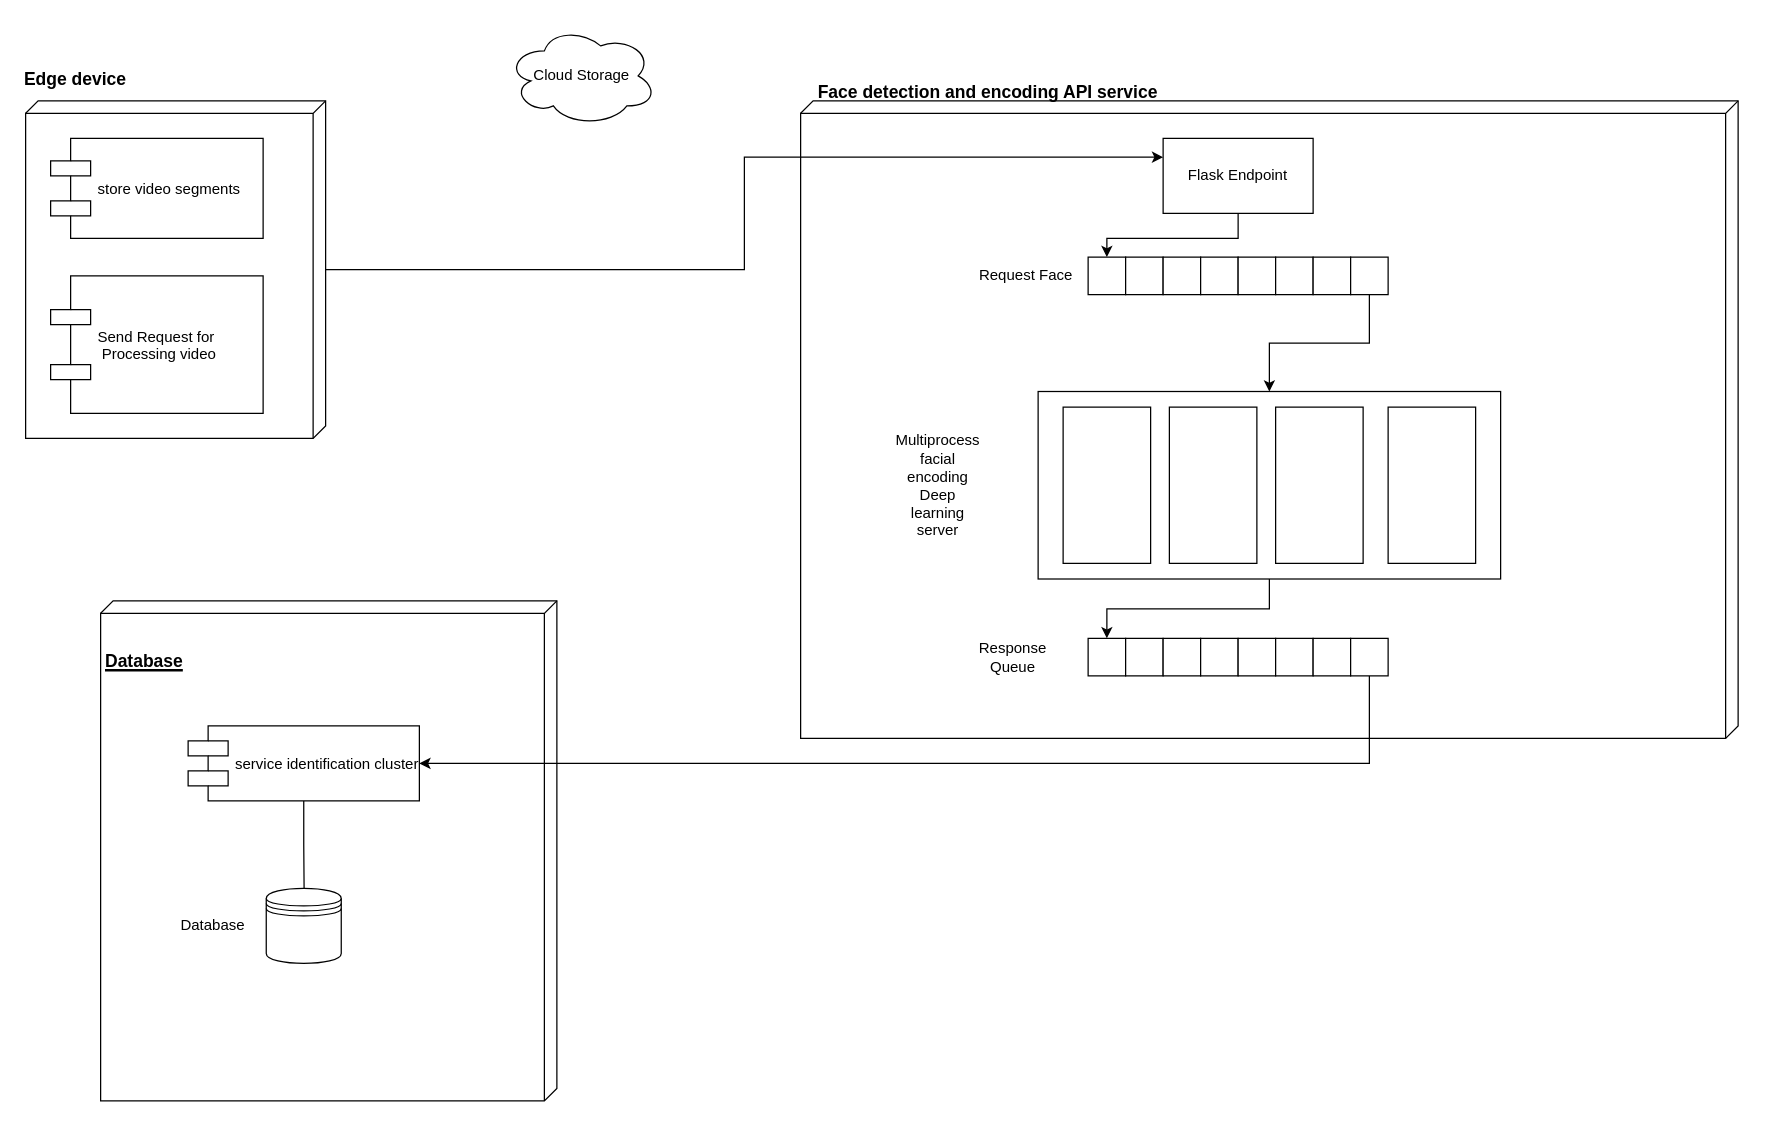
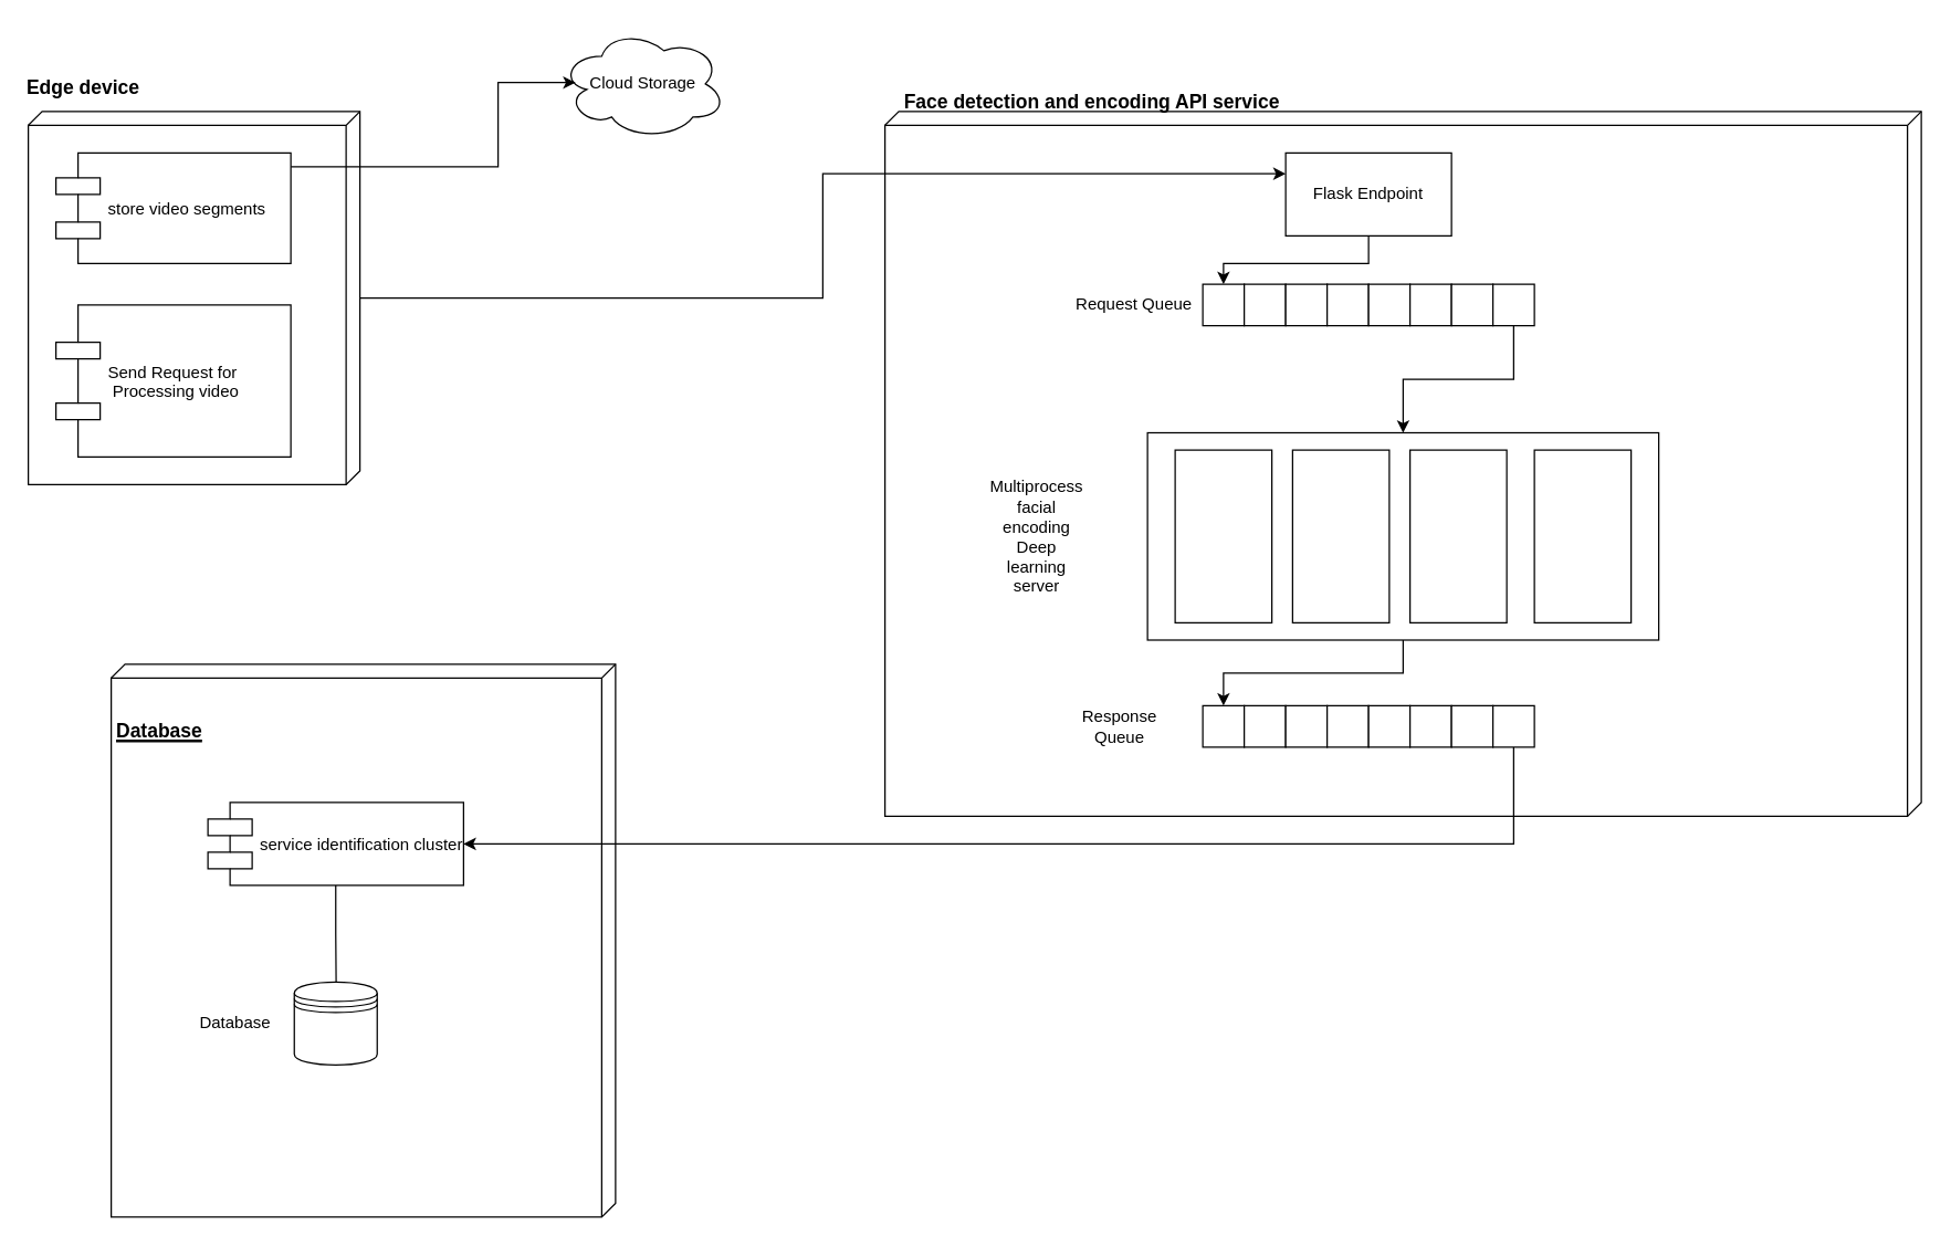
  <mxCell id="0" />
  <mxCell id="1" parent="0" />
  <mxCell id="2" value="&lt;h1&gt;&lt;br&gt;&lt;/h1&gt;" style="verticalAlign=top;align=left;spacingTop=8;spacingLeft=2;spacingRight=12;shape=cube;size=10;direction=south;fontStyle=4;html=1;" vertex="1" parent="1"><mxGeometry x="640" y="80" width="750" height="510" as="geometry" /></mxCell>
  <mxCell id="3" value="&lt;h1&gt;&lt;font style=&quot;font-size: 14px&quot;&gt;Database&lt;/font&gt;&lt;/h1&gt;" style="verticalAlign=top;align=left;spacingTop=8;spacingLeft=2;spacingRight=12;shape=cube;size=10;direction=south;fontStyle=4;html=1;" vertex="1" parent="1"><mxGeometry x="80" y="480" width="365" height="400" as="geometry" /></mxCell>
  <mxCell id="4" style="edgeStyle=orthogonalEdgeStyle;rounded=0;orthogonalLoop=1;jettySize=auto;html=1;entryX=0;entryY=0.25;entryDx=0;entryDy=0;" edge="1" parent="1" source="5" target="44"><mxGeometry relative="1" as="geometry" /></mxCell>
  <mxCell id="5" value="" style="verticalAlign=top;align=left;spacingTop=8;spacingLeft=2;spacingRight=12;shape=cube;size=10;direction=south;fontStyle=4;html=1;" vertex="1" parent="1"><mxGeometry x="20" y="80" width="240" height="270" as="geometry" /></mxCell>
  <mxCell id="6" value="Cloud Storage" style="ellipse;shape=cloud;whiteSpace=wrap;html=1;" vertex="1" parent="1"><mxGeometry x="405" y="20" width="120" height="80" as="geometry" /></mxCell>
  <mxCell id="7" value="&lt;h1&gt;&lt;span style=&quot;text-align: left ; white-space: nowrap&quot;&gt;&lt;font style=&quot;font-size: 14px&quot;&gt;Edge device&lt;/font&gt;&lt;/span&gt;&lt;/h1&gt;" style="text;html=1;strokeColor=none;fillColor=none;align=center;verticalAlign=middle;whiteSpace=wrap;rounded=0;" vertex="1" parent="1"><mxGeometry x="40" y="50" width="40" height="20" as="geometry" /></mxCell>
  <mxCell id="8" value="&lt;h1 style=&quot;text-align: left ; white-space: nowrap&quot;&gt;&lt;font style=&quot;font-size: 14px&quot;&gt;Face detection and encoding API service&lt;/font&gt;&lt;/h1&gt;" style="text;html=1;strokeColor=none;fillColor=none;align=center;verticalAlign=middle;whiteSpace=wrap;rounded=0;" vertex="1" parent="1"><mxGeometry x="770" y="60" width="40" height="20" as="geometry" /></mxCell>
+ <mxCell id="9" style="edgeStyle=orthogonalEdgeStyle;rounded=0;orthogonalLoop=1;jettySize=auto;html=1;entryX=0.092;entryY=0.488;entryDx=0;entryDy=0;entryPerimeter=0;" edge="1" parent="1" source="10" target="6"><mxGeometry relative="1" as="geometry"><Array as="points"><mxPoint x="360" y="120" /><mxPoint x="360" y="59" /></Array></mxGeometry></mxCell>
  <mxCell id="10" value="store video segments" style="shape=component;align=left;spacingLeft=36;" vertex="1" parent="1"><mxGeometry x="40" y="110" width="170" height="80" as="geometry" /></mxCell>
  <mxCell id="11" value="Send Request for&#10; Processing video" style="shape=component;align=left;spacingLeft=36;" vertex="1" parent="1"><mxGeometry x="40" y="220" width="170" height="110" as="geometry" /></mxCell>
  <mxCell id="12" style="edgeStyle=orthogonalEdgeStyle;rounded=0;orthogonalLoop=1;jettySize=auto;html=1;entryX=0.5;entryY=0;entryDx=0;entryDy=0;" edge="1" parent="1" source="13" target="30"><mxGeometry relative="1" as="geometry" /></mxCell>
  <mxCell id="13" value="" style="rounded=0;whiteSpace=wrap;html=1;" vertex="1" parent="1"><mxGeometry x="830" y="312.5" width="370" height="150" as="geometry" /></mxCell>
  <mxCell id="14" style="edgeStyle=orthogonalEdgeStyle;rounded=0;orthogonalLoop=1;jettySize=auto;html=1;exitX=0.5;exitY=1;exitDx=0;exitDy=0;" edge="1" parent="1" source="44" target="16"><mxGeometry relative="1" as="geometry"><mxPoint x="930" y="140" as="sourcePoint" /><Array as="points"><mxPoint x="990" y="190" /><mxPoint x="885" y="190" /></Array></mxGeometry></mxCell>
- <mxCell id="15" value="Request Face" style="text;html=1;align=center;verticalAlign=middle;resizable=0;points=[];;autosize=1;" vertex="1" parent="1"><mxGeometry x="770" y="210" width="100" height="20" as="geometry" /></mxCell>
+ <mxCell id="15" value="Request Queue" style="text;html=1;align=center;verticalAlign=middle;resizable=0;points=[];;autosize=1;" vertex="1" parent="1"><mxGeometry x="770" y="210" width="100" height="20" as="geometry" /></mxCell>
  <mxCell id="16" value="" style="rounded=0;whiteSpace=wrap;html=1;" vertex="1" parent="1"><mxGeometry x="870" y="205" width="30" height="30" as="geometry" /></mxCell>
  <mxCell id="17" value="" style="rounded=0;whiteSpace=wrap;html=1;" vertex="1" parent="1"><mxGeometry x="900" y="205" width="30" height="30" as="geometry" /></mxCell>
  <mxCell id="18" value="" style="rounded=0;whiteSpace=wrap;html=1;" vertex="1" parent="1"><mxGeometry x="930" y="205" width="30" height="30" as="geometry" /></mxCell>
  <mxCell id="19" value="" style="rounded=0;whiteSpace=wrap;html=1;" vertex="1" parent="1"><mxGeometry x="960" y="205" width="30" height="30" as="geometry" /></mxCell>
  <mxCell id="20" value="" style="rounded=0;whiteSpace=wrap;html=1;" vertex="1" parent="1"><mxGeometry x="990" y="205" width="30" height="30" as="geometry" /></mxCell>
  <mxCell id="21" value="" style="rounded=0;whiteSpace=wrap;html=1;" vertex="1" parent="1"><mxGeometry x="1020" y="205" width="30" height="30" as="geometry" /></mxCell>
  <mxCell id="22" value="" style="rounded=0;whiteSpace=wrap;html=1;" vertex="1" parent="1"><mxGeometry x="1050" y="205" width="30" height="30" as="geometry" /></mxCell>
  <mxCell id="23" style="edgeStyle=orthogonalEdgeStyle;rounded=0;orthogonalLoop=1;jettySize=auto;html=1;" edge="1" parent="1" source="24" target="13"><mxGeometry relative="1" as="geometry" /></mxCell>
  <mxCell id="24" value="" style="rounded=0;whiteSpace=wrap;html=1;" vertex="1" parent="1"><mxGeometry x="1080" y="205" width="30" height="30" as="geometry" /></mxCell>
  <mxCell id="25" value="" style="rounded=0;whiteSpace=wrap;html=1;" vertex="1" parent="1"><mxGeometry x="850" y="325" width="70" height="125" as="geometry" /></mxCell>
  <mxCell id="26" value="" style="rounded=0;whiteSpace=wrap;html=1;" vertex="1" parent="1"><mxGeometry x="935" y="325" width="70" height="125" as="geometry" /></mxCell>
  <mxCell id="27" value="" style="rounded=0;whiteSpace=wrap;html=1;" vertex="1" parent="1"><mxGeometry x="1020" y="325" width="70" height="125" as="geometry" /></mxCell>
  <mxCell id="28" value="" style="rounded=0;whiteSpace=wrap;html=1;" vertex="1" parent="1"><mxGeometry x="1110" y="325" width="70" height="125" as="geometry" /></mxCell>
  <mxCell id="29" value="Multiprocess facial encoding Deep learning server" style="text;html=1;strokeColor=none;fillColor=none;align=center;verticalAlign=middle;whiteSpace=wrap;rounded=0;" vertex="1" parent="1"><mxGeometry x="730" y="377.5" width="40" height="20" as="geometry" /></mxCell>
  <mxCell id="30" value="" style="rounded=0;whiteSpace=wrap;html=1;" vertex="1" parent="1"><mxGeometry x="870" y="510" width="30" height="30" as="geometry" /></mxCell>
  <mxCell id="31" value="" style="rounded=0;whiteSpace=wrap;html=1;" vertex="1" parent="1"><mxGeometry x="900" y="510" width="30" height="30" as="geometry" /></mxCell>
  <mxCell id="32" value="" style="rounded=0;whiteSpace=wrap;html=1;" vertex="1" parent="1"><mxGeometry x="930" y="510" width="30" height="30" as="geometry" /></mxCell>
  <mxCell id="33" value="" style="rounded=0;whiteSpace=wrap;html=1;" vertex="1" parent="1"><mxGeometry x="960" y="510" width="30" height="30" as="geometry" /></mxCell>
  <mxCell id="34" value="" style="rounded=0;whiteSpace=wrap;html=1;" vertex="1" parent="1"><mxGeometry x="990" y="510" width="30" height="30" as="geometry" /></mxCell>
  <mxCell id="35" value="" style="rounded=0;whiteSpace=wrap;html=1;" vertex="1" parent="1"><mxGeometry x="1020" y="510" width="30" height="30" as="geometry" /></mxCell>
  <mxCell id="36" value="" style="rounded=0;whiteSpace=wrap;html=1;" vertex="1" parent="1"><mxGeometry x="1050" y="510" width="30" height="30" as="geometry" /></mxCell>
  <mxCell id="37" style="edgeStyle=orthogonalEdgeStyle;rounded=0;orthogonalLoop=1;jettySize=auto;html=1;entryX=1;entryY=0.5;entryDx=0;entryDy=0;" edge="1" parent="1" source="38" target="41"><mxGeometry relative="1" as="geometry"><Array as="points"><mxPoint x="1095" y="610" /><mxPoint x="335" y="610" /></Array></mxGeometry></mxCell>
  <mxCell id="38" value="" style="rounded=0;whiteSpace=wrap;html=1;" vertex="1" parent="1"><mxGeometry x="1080" y="510" width="30" height="30" as="geometry" /></mxCell>
  <mxCell id="39" value="Response Queue" style="text;html=1;strokeColor=none;fillColor=none;align=center;verticalAlign=middle;whiteSpace=wrap;rounded=0;" vertex="1" parent="1"><mxGeometry x="780" y="515" width="60" height="20" as="geometry" /></mxCell>
  <mxCell id="40" style="edgeStyle=orthogonalEdgeStyle;rounded=0;orthogonalLoop=1;jettySize=auto;html=1;entryX=0.508;entryY=0.433;entryDx=0;entryDy=0;entryPerimeter=0;" edge="1" parent="1" source="41" target="42"><mxGeometry relative="1" as="geometry" /></mxCell>
  <mxCell id="41" value="service identification cluster" style="shape=component;align=left;spacingLeft=36;" vertex="1" parent="1"><mxGeometry x="150" y="580" width="185" height="60" as="geometry" /></mxCell>
  <mxCell id="42" value="" style="shape=datastore;whiteSpace=wrap;html=1;" vertex="1" parent="1"><mxGeometry x="212.5" y="710" width="60" height="60" as="geometry" /></mxCell>
  <mxCell id="43" value="Database" style="text;html=1;strokeColor=none;fillColor=none;align=center;verticalAlign=middle;whiteSpace=wrap;rounded=0;" vertex="1" parent="1"><mxGeometry x="150" y="730" width="40" height="20" as="geometry" /></mxCell>
  <mxCell id="44" value="Flask Endpoint" style="rounded=0;whiteSpace=wrap;html=1;" vertex="1" parent="1"><mxGeometry x="930" y="110" width="120" height="60" as="geometry" /></mxCell>
